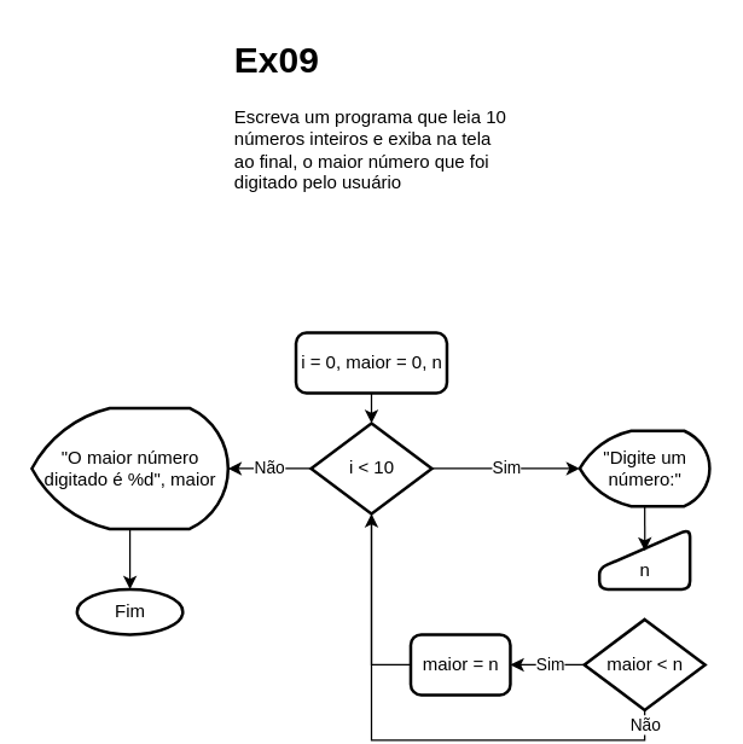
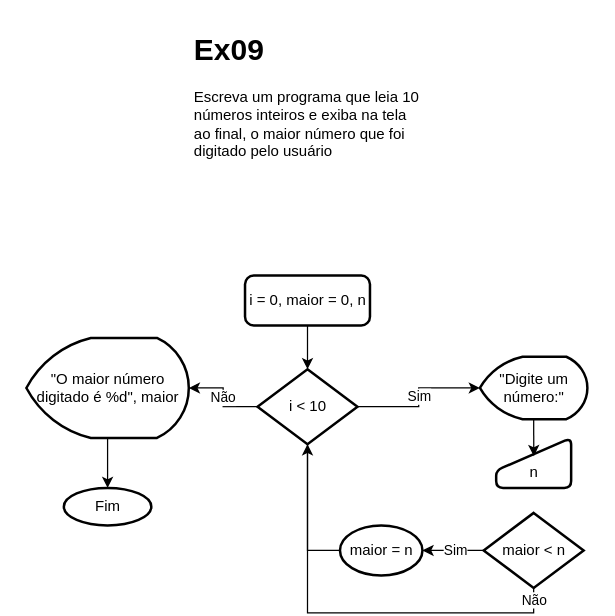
  <mxCell id="0" />
  <mxCell id="1" parent="0" />
  <mxCell id="2" value="i = 0, maior = 0, n" style="rounded=1;whiteSpace=wrap;html=1;absoluteArcSize=1;arcSize=14;strokeWidth=2;" vertex="1" parent="1"><mxGeometry x="195.5" y="220" width="100" height="40" as="geometry" /></mxCell>
  <mxCell id="3" value="&lt;h1&gt;Ex09&lt;/h1&gt;&lt;p&gt;Escreva um programa que leia 10 números inteiros e exiba na tela ao final, o maior número que foi digitado pelo usuário&lt;br&gt;&lt;/p&gt;" style="text;html=1;spacing=5;spacingTop=-20;whiteSpace=wrap;overflow=hidden;rounded=0;" vertex="1" parent="1"><mxGeometry x="150" y="20" width="190" height="110" as="geometry" /></mxCell>
  <mxCell id="4" value="Fim" style="strokeWidth=2;html=1;shape=mxgraph.flowchart.start_1;whiteSpace=wrap;" vertex="1" parent="1"><mxGeometry x="50.5" y="390" width="70" height="30" as="geometry" /></mxCell>
  <mxCell id="5" style="edgeStyle=orthogonalEdgeStyle;rounded=0;orthogonalLoop=1;jettySize=auto;html=1;exitX=0.5;exitY=1;exitDx=0;exitDy=0;exitPerimeter=0;" edge="1" parent="1" source="6" target="4"><mxGeometry relative="1" as="geometry" /></mxCell>
  <mxCell id="6" value="&quot;O maior número digitado é %d&quot;, maior" style="strokeWidth=2;html=1;shape=mxgraph.flowchart.display;whiteSpace=wrap;" vertex="1" parent="1"><mxGeometry x="20.5" y="270" width="130" height="80" as="geometry" /></mxCell>
  <mxCell id="7" value="&lt;br&gt;n" style="html=1;strokeWidth=2;shape=manualInput;whiteSpace=wrap;rounded=1;size=26;arcSize=11;" vertex="1" parent="1"><mxGeometry x="396.5" y="350" width="60" height="40" as="geometry" /></mxCell>
  <mxCell id="8" value="&quot;Digite um número:&quot;" style="strokeWidth=2;html=1;shape=mxgraph.flowchart.display;whiteSpace=wrap;" vertex="1" parent="1"><mxGeometry x="383.5" y="285" width="86" height="50" as="geometry" /></mxCell>
- <mxCell id="9" value="i &amp;lt; 10" style="strokeWidth=2;html=1;shape=mxgraph.flowchart.decision;whiteSpace=wrap;" vertex="1" parent="1"><mxGeometry x="205.5" y="280" width="80" height="60" as="geometry" /></mxCell>
+ <mxCell id="9" value="i &amp;lt; 10" style="strokeWidth=2;html=1;shape=mxgraph.flowchart.decision;whiteSpace=wrap;" vertex="1" parent="1"><mxGeometry x="205.5" y="295" width="80" height="60" as="geometry" /></mxCell>
  <mxCell id="10" style="edgeStyle=orthogonalEdgeStyle;rounded=0;orthogonalLoop=1;jettySize=auto;html=1;exitX=0.5;exitY=1;exitDx=0;exitDy=0;entryX=0.5;entryY=0;entryDx=0;entryDy=0;entryPerimeter=0;" edge="1" parent="1" source="2" target="9"><mxGeometry relative="1" as="geometry" /></mxCell>
  <mxCell id="11" value="Sim" style="edgeStyle=orthogonalEdgeStyle;rounded=0;orthogonalLoop=1;jettySize=auto;html=1;exitX=1;exitY=0.5;exitDx=0;exitDy=0;exitPerimeter=0;entryX=0;entryY=0.5;entryDx=0;entryDy=0;entryPerimeter=0;" edge="1" parent="1" source="9" target="8"><mxGeometry relative="1" as="geometry" /></mxCell>
  <mxCell id="12" value="Sim" style="edgeStyle=orthogonalEdgeStyle;rounded=0;orthogonalLoop=1;jettySize=auto;html=1;exitX=0;exitY=0.5;exitDx=0;exitDy=0;exitPerimeter=0;entryX=1;entryY=0.5;entryDx=0;entryDy=0;" edge="1" parent="1" source="13" target="15"><mxGeometry x="-0.061" relative="1" as="geometry"><mxPoint as="offset" /></mxGeometry></mxCell>
  <mxCell id="13" value="maior &amp;lt; n" style="strokeWidth=2;html=1;shape=mxgraph.flowchart.decision;whiteSpace=wrap;" vertex="1" parent="1"><mxGeometry x="386.5" y="410" width="80" height="60" as="geometry" /></mxCell>
  <mxCell id="14" style="edgeStyle=orthogonalEdgeStyle;rounded=0;orthogonalLoop=1;jettySize=auto;html=1;exitX=0.5;exitY=1;exitDx=0;exitDy=0;exitPerimeter=0;entryX=0.502;entryY=0.364;entryDx=0;entryDy=0;entryPerimeter=0;" edge="1" parent="1" source="8" target="7"><mxGeometry relative="1" as="geometry" /></mxCell>
- <mxCell id="15" value="maior = n" style="rounded=1;whiteSpace=wrap;html=1;absoluteArcSize=1;arcSize=14;strokeWidth=2;" vertex="1" parent="1"><mxGeometry x="271.5" y="420" width="66" height="40" as="geometry" /></mxCell>
+ <mxCell id="15" value="maior = n" style="ellipse;whiteSpace=wrap;html=1;absoluteArcSize=1;arcSize=14;strokeWidth=2;" vertex="1" parent="1"><mxGeometry x="271.5" y="420" width="66" height="40" as="geometry" /></mxCell>
  <mxCell id="16" value="Não" style="edgeStyle=orthogonalEdgeStyle;rounded=0;orthogonalLoop=1;jettySize=auto;html=1;exitX=0.5;exitY=1;exitDx=0;exitDy=0;exitPerimeter=0;entryX=0.5;entryY=1;entryDx=0;entryDy=0;entryPerimeter=0;endArrow=none;" edge="1" parent="1" source="13" target="9"><mxGeometry x="-0.943" relative="1" as="geometry"><mxPoint as="offset" /></mxGeometry></mxCell>
  <mxCell id="17" style="edgeStyle=orthogonalEdgeStyle;rounded=0;orthogonalLoop=1;jettySize=auto;html=1;exitX=0;exitY=0.5;exitDx=0;exitDy=0;entryX=0.5;entryY=1;entryDx=0;entryDy=0;entryPerimeter=0;" edge="1" parent="1" source="15" target="9"><mxGeometry relative="1" as="geometry" /></mxCell>
  <mxCell id="18" value="Não" style="edgeStyle=orthogonalEdgeStyle;rounded=0;orthogonalLoop=1;jettySize=auto;html=1;exitX=0;exitY=0.5;exitDx=0;exitDy=0;exitPerimeter=0;entryX=1;entryY=0.5;entryDx=0;entryDy=0;entryPerimeter=0;" edge="1" parent="1" source="9" target="6"><mxGeometry relative="1" as="geometry" /></mxCell>
